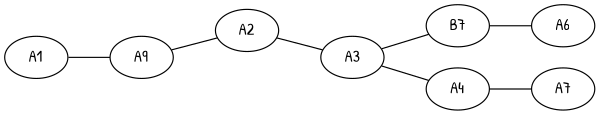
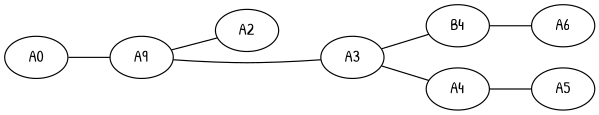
  graph {
    fontname="Patrick Hand"
    rankdir=LR
    node [family=0 fontname="Patrick Hand" hold=0.6]
    edge [fontname="Patrick Hand"]
-   n1 [capital=t label=A1]
+   n1 [capital=t label=A0]
    n2 [label=A9]
    n3 [label=A2]
-   n4 [capital=t family=1 hold=0.7 label=B7]
+   n4 [capital=t family=1 hold=0.7 label=B4]
    n5 [label=A6]
    n6 [label=A3]
    n7 [label=A4]
-   n8 [label=A7]
+   n8 [label=A5]
    n1 -- n2
    n2 -- n3
-   n3 -- n6
+   n2 -- n6
    n4 -- n5
    n6 -- n4
    n6 -- n7
    n7 -- n8
  }
